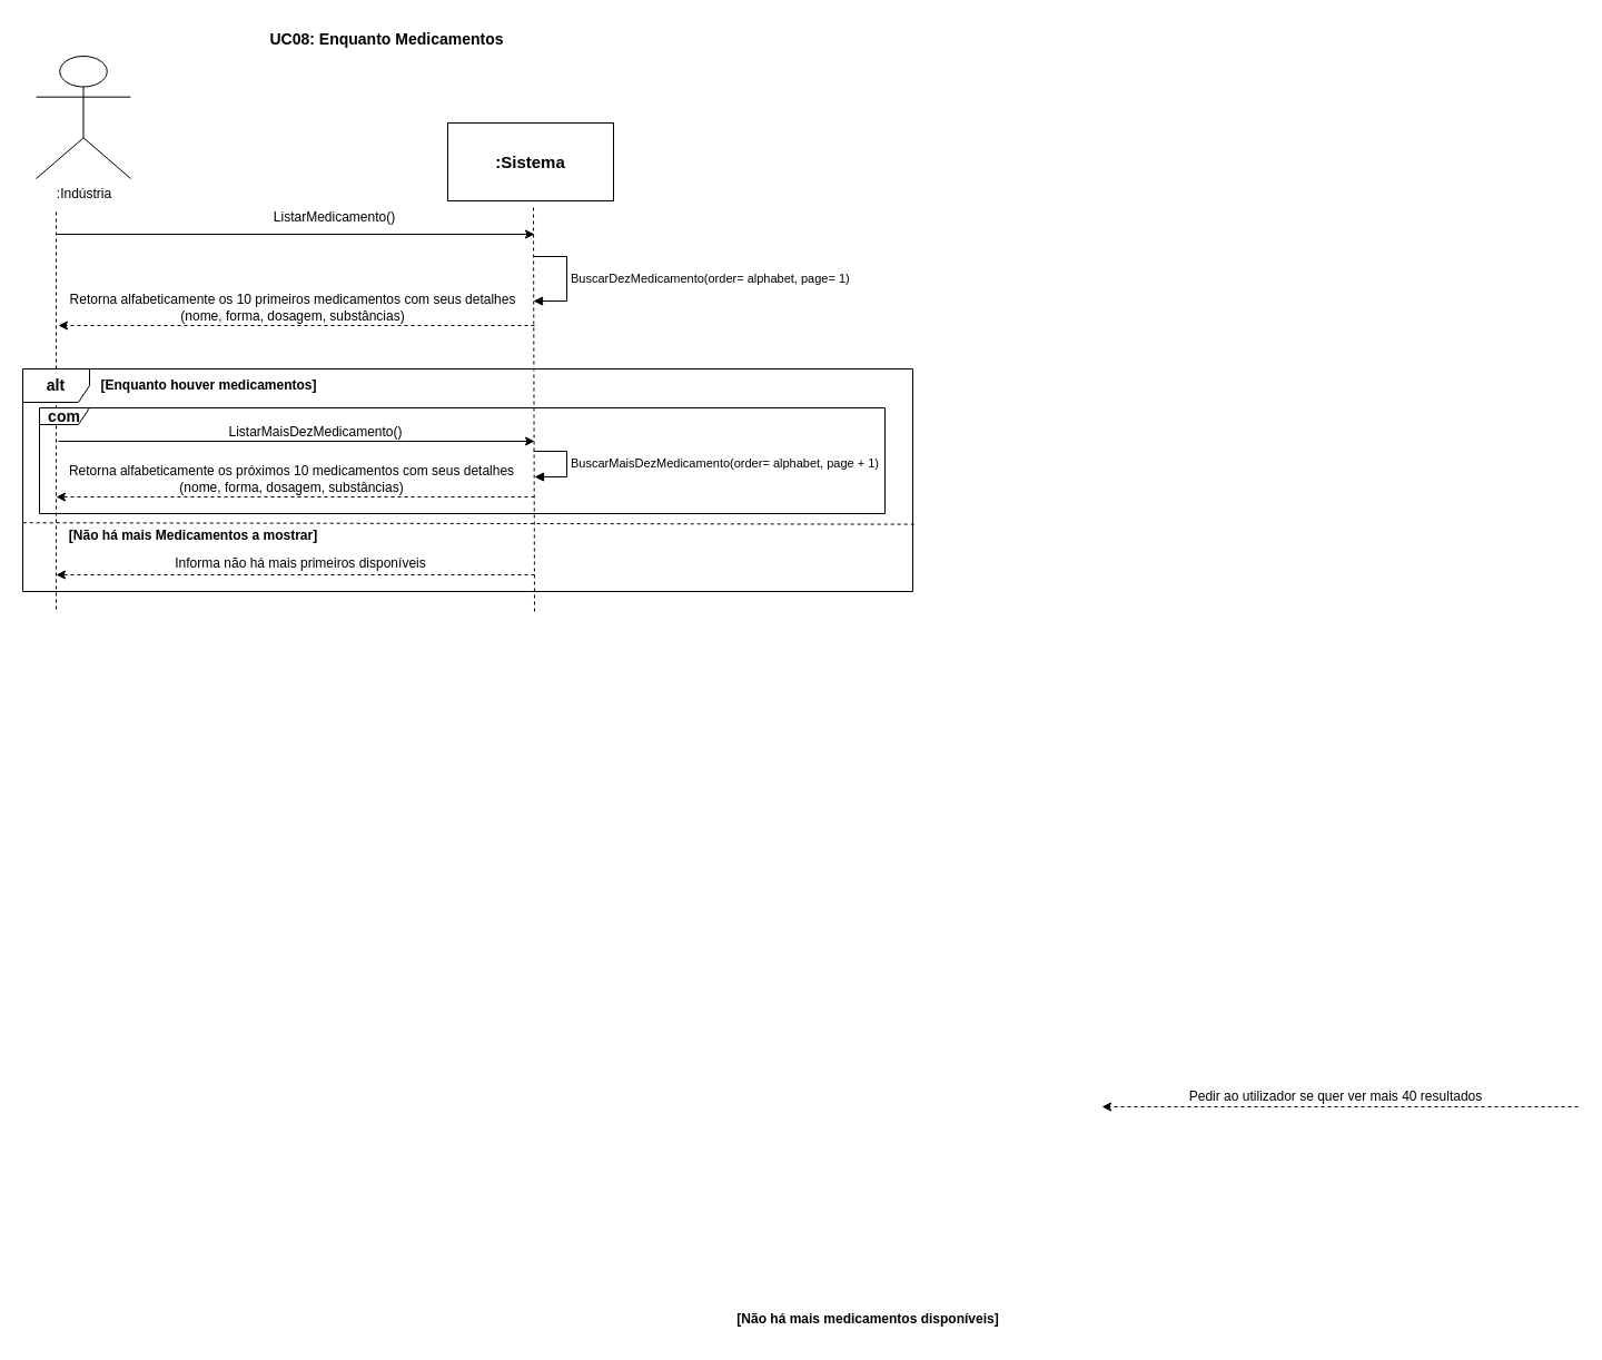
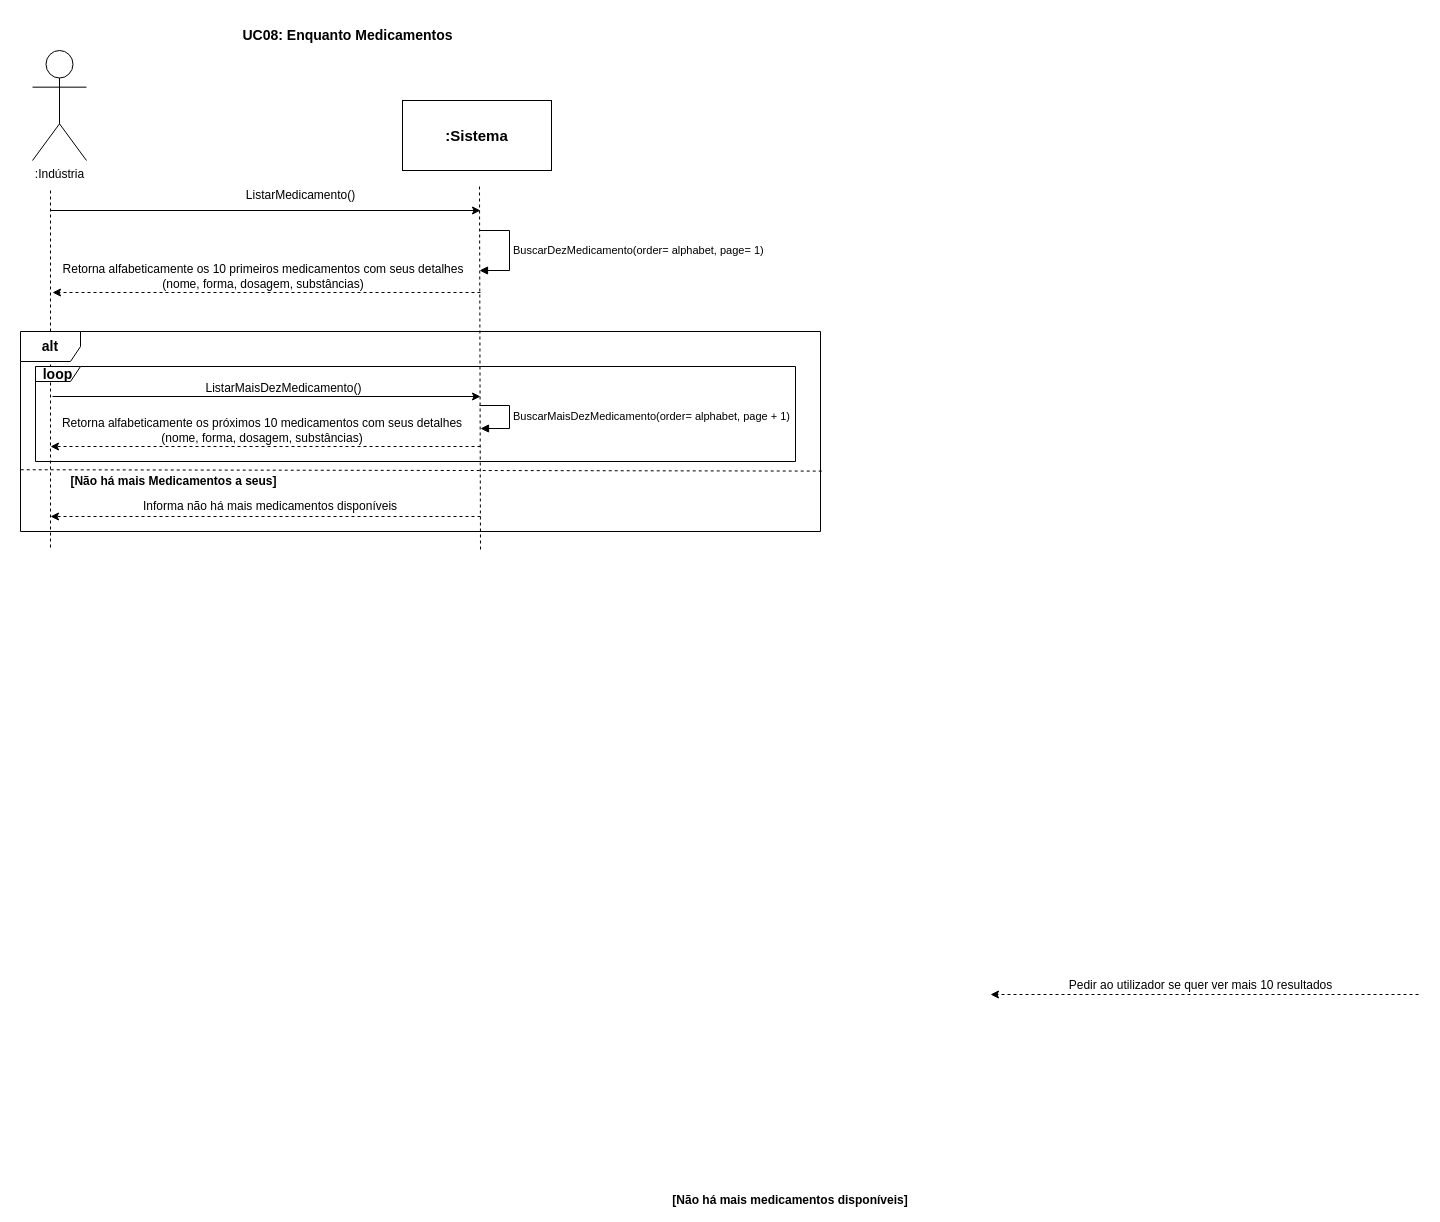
  <mxCell id="0" />
  <mxCell id="1" parent="0" />
  <mxCell id="2" value="UC08: Enquanto Medicamentos" style="text;html=1;strokeColor=none;fillColor=none;align=center;verticalAlign=middle;whiteSpace=wrap;rounded=0;fontSize=14;fontStyle=1" parent="1" vertex="1"><mxGeometry x="234" y="20" width="227" height="30" as="geometry" /></mxCell>
- <mxCell id="3" value=":Indústria" style="shape=umlActor;verticalLabelPosition=bottom;verticalAlign=top;html=1;outlineConnect=0;" parent="1" vertex="1"><mxGeometry x="32" y="50" width="85" height="110" as="geometry" /></mxCell>
- <mxCell id="4" value=":Sistema" style="rounded=0;whiteSpace=wrap;html=1;strokeWidth=1;fontSize=15;fontStyle=1" parent="1" vertex="1"><mxGeometry x="402" y="110" width="149" height="70" as="geometry" /></mxCell>
+ <mxCell id="3" value=":Indústria" style="shape=umlActor;verticalLabelPosition=bottom;verticalAlign=top;html=1;outlineConnect=0;" parent="1" vertex="1"><mxGeometry x="32" y="50" width="54" height="110" as="geometry" /></mxCell>
+ <mxCell id="4" value=":Sistema" style="rounded=0;whiteSpace=wrap;html=1;strokeWidth=1;fontSize=15;fontStyle=1" parent="1" vertex="1"><mxGeometry x="402" y="100" width="149" height="70" as="geometry" /></mxCell>
  <mxCell id="5" value="" style="endArrow=none;dashed=1;html=1;rounded=0;" parent="1" edge="1"><mxGeometry width="50" height="50" relative="1" as="geometry"><mxPoint x="50" y="190" as="sourcePoint" /><mxPoint x="50" y="550" as="targetPoint" /></mxGeometry></mxCell>
  <mxCell id="6" value="" style="endArrow=none;dashed=1;html=1;rounded=0;" parent="1" edge="1"><mxGeometry width="50" height="50" relative="1" as="geometry"><mxPoint x="479" y="186" as="sourcePoint" /><mxPoint x="480" y="550" as="targetPoint" /></mxGeometry></mxCell>
  <mxCell id="7" value="" style="endArrow=classic;html=1;rounded=0;" parent="1" edge="1"><mxGeometry width="50" height="50" relative="1" as="geometry"><mxPoint x="50" y="210" as="sourcePoint" /><mxPoint x="480" y="210" as="targetPoint" /></mxGeometry></mxCell>
  <mxCell id="8" value="ListarMedicamento()" style="text;html=1;strokeColor=none;fillColor=none;align=center;verticalAlign=middle;whiteSpace=wrap;rounded=0;" parent="1" vertex="1"><mxGeometry x="231" y="180" width="139" height="30" as="geometry" /></mxCell>
  <mxCell id="9" value="" style="endArrow=classic;html=1;rounded=0;dashed=1;" parent="1" edge="1"><mxGeometry width="50" height="50" relative="1" as="geometry"><mxPoint x="480" y="292" as="sourcePoint" /><mxPoint x="52" y="292" as="targetPoint" /></mxGeometry></mxCell>
  <mxCell id="10" value="Retorna alfabeticamente os 10 primeiros medicamentos com seus detalhes (nome, forma, dosagem, substâncias)" style="text;html=1;strokeColor=none;fillColor=none;align=center;verticalAlign=middle;whiteSpace=wrap;rounded=0;" parent="1" vertex="1"><mxGeometry x="58" y="252" width="410" height="48" as="geometry" /></mxCell>
  <mxCell id="11" value="&lt;b&gt;&lt;font style=&quot;font-size: 14px;&quot;&gt;alt&lt;/font&gt;&lt;/b&gt;" style="shape=umlFrame;whiteSpace=wrap;html=1;pointerEvents=0;" parent="1" vertex="1"><mxGeometry x="20" y="331" width="800" height="200" as="geometry" /></mxCell>
- <mxCell id="12" value="[Não há mais medicamentos disponíveis]" style="text;html=1;strokeColor=none;fillColor=none;align=center;verticalAlign=middle;whiteSpace=wrap;rounded=0;fontStyle=1;fontSize=12;" parent="1" vertex="1"><mxGeometry x="660" y="1170" width="240" height="30" as="geometry" /></mxCell>
+ <mxCell id="12" value="[Não há mais medicamentos disponíveis]" style="text;html=1;strokeColor=none;fillColor=none;align=center;verticalAlign=middle;whiteSpace=wrap;rounded=0;fontStyle=1;fontSize=12;" parent="1" vertex="1"><mxGeometry x="670" y="1185" width="240" height="30" as="geometry" /></mxCell>
  <mxCell id="13" value="" style="endArrow=classic;html=1;rounded=0;" parent="1" edge="1"><mxGeometry width="50" height="50" relative="1" as="geometry"><mxPoint x="52" y="396" as="sourcePoint" /><mxPoint x="480" y="396" as="targetPoint" /></mxGeometry></mxCell>
  <mxCell id="14" value="ListarMaisDezMedicamento()" style="text;html=1;strokeColor=none;fillColor=none;align=center;verticalAlign=middle;whiteSpace=wrap;rounded=0;" parent="1" vertex="1"><mxGeometry x="182" y="373" width="203" height="30" as="geometry" /></mxCell>
  <mxCell id="15" value="" style="endArrow=classic;html=1;rounded=0;dashed=1;" parent="1" edge="1"><mxGeometry width="50" height="50" relative="1" as="geometry"><mxPoint x="480" y="446" as="sourcePoint" /><mxPoint x="50" y="446" as="targetPoint" /></mxGeometry></mxCell>
  <mxCell id="16" value="BuscarMaisDezMedicamento(order= alphabet, page + 1)" style="html=1;align=left;spacingLeft=2;endArrow=block;rounded=0;edgeStyle=orthogonalEdgeStyle;curved=0;rounded=0;" parent="1" edge="1"><mxGeometry relative="1" as="geometry"><mxPoint x="479" y="405" as="sourcePoint" /><Array as="points"><mxPoint x="509" y="405" /><mxPoint x="509" y="428" /></Array><mxPoint x="480" y="428" as="targetPoint" /></mxGeometry></mxCell>
  <mxCell id="17" value="BuscarDezMedicamento(order= alphabet, page= 1)" style="html=1;align=left;spacingLeft=2;endArrow=block;rounded=0;edgeStyle=orthogonalEdgeStyle;curved=0;rounded=0;" parent="1" edge="1"><mxGeometry relative="1" as="geometry"><mxPoint x="479" y="230" as="sourcePoint" /><Array as="points"><mxPoint x="509" y="230" /><mxPoint x="509" y="270" /><mxPoint x="484" y="270" /></Array><mxPoint x="479" y="270" as="targetPoint" /><mxPoint as="offset" /></mxGeometry></mxCell>
- <mxCell id="18" value="[Enquanto houver medicamentos]" style="text;html=1;strokeColor=none;fillColor=none;align=center;verticalAlign=middle;whiteSpace=wrap;rounded=0;fontStyle=1;fontSize=12;" parent="1" vertex="1"><mxGeometry x="85" y="331" width="205" height="30" as="geometry" /></mxCell>
- <mxCell id="19" value="&lt;b&gt;&lt;font style=&quot;font-size: 14px;&quot;&gt;com&lt;/font&gt;&lt;/b&gt;" style="shape=umlFrame;whiteSpace=wrap;html=1;pointerEvents=0;width=45;height=15;" parent="1" vertex="1"><mxGeometry x="35" y="366" width="760" height="95" as="geometry" /></mxCell>
+ <mxCell id="19" value="&lt;b&gt;&lt;font style=&quot;font-size: 14px;&quot;&gt;loop&lt;/font&gt;&lt;/b&gt;" style="shape=umlFrame;whiteSpace=wrap;html=1;pointerEvents=0;width=45;height=15;" parent="1" vertex="1"><mxGeometry x="35" y="366" width="760" height="95" as="geometry" /></mxCell>
  <mxCell id="20" value="" style="endArrow=none;dashed=1;html=1;rounded=0;exitX=-0.001;exitY=0.557;exitDx=0;exitDy=0;exitPerimeter=0;entryX=1.002;entryY=0.698;entryDx=0;entryDy=0;entryPerimeter=0;" parent="1" target="11" edge="1"><mxGeometry width="50" height="50" relative="1" as="geometry"><mxPoint x="20.215" y="469.25" as="sourcePoint" /><mxPoint x="805.215" y="469.75" as="targetPoint" /></mxGeometry></mxCell>
- <mxCell id="21" value="Informa não há mais primeiros disponíveis" style="text;html=1;strokeColor=none;fillColor=none;align=center;verticalAlign=middle;whiteSpace=wrap;rounded=0;" parent="1" vertex="1"><mxGeometry x="140" y="496" width="260" height="20" as="geometry" /></mxCell>
+ <mxCell id="21" value="Informa não há mais medicamentos disponíveis" style="text;html=1;strokeColor=none;fillColor=none;align=center;verticalAlign=middle;whiteSpace=wrap;rounded=0;" parent="1" vertex="1"><mxGeometry x="140" y="496" width="260" height="20" as="geometry" /></mxCell>
  <mxCell id="22" value="" style="endArrow=classic;html=1;rounded=0;dashed=1;" parent="1" edge="1"><mxGeometry width="50" height="50" relative="1" as="geometry"><mxPoint x="480" y="516" as="sourcePoint" /><mxPoint x="50" y="516" as="targetPoint" /></mxGeometry></mxCell>
  <mxCell id="23" value="" style="endArrow=classic;html=1;rounded=0;dashed=1;" edge="1" parent="1"><mxGeometry width="50" height="50" relative="1" as="geometry"><mxPoint x="1418" y="994" as="sourcePoint" /><mxPoint x="990" y="994" as="targetPoint" /></mxGeometry></mxCell>
- <mxCell id="24" value="Pedir ao utilizador se quer ver mais 40 resultados" style="text;html=1;strokeColor=none;fillColor=none;align=center;verticalAlign=middle;whiteSpace=wrap;rounded=0;" vertex="1" parent="1"><mxGeometry x="1048" y="970" width="305" height="30" as="geometry" /></mxCell>
+ <mxCell id="24" value="Pedir ao utilizador se quer ver mais 10 resultados" style="text;html=1;strokeColor=none;fillColor=none;align=center;verticalAlign=middle;whiteSpace=wrap;rounded=0;" vertex="1" parent="1"><mxGeometry x="1048" y="970" width="305" height="30" as="geometry" /></mxCell>
  <mxCell id="25" value="Retorna alfabeticamente os próximos 10 medicamentos com seus detalhes (nome, forma, dosagem, substâncias)" style="text;html=1;strokeColor=none;fillColor=none;align=center;verticalAlign=middle;whiteSpace=wrap;rounded=0;" vertex="1" parent="1"><mxGeometry x="57" y="406" width="410" height="48" as="geometry" /></mxCell>
- <mxCell id="26" value="[Não há mais Medicamentos a mostrar]" style="text;html=1;strokeColor=none;fillColor=none;align=center;verticalAlign=middle;whiteSpace=wrap;rounded=0;fontStyle=1;fontSize=12;" vertex="1" parent="1"><mxGeometry x="57" y="466" width="233" height="30" as="geometry" /></mxCell>
+ <mxCell id="26" value="[Não há mais Medicamentos a seus]" style="text;html=1;strokeColor=none;fillColor=none;align=center;verticalAlign=middle;whiteSpace=wrap;rounded=0;fontStyle=1;fontSize=12;" vertex="1" parent="1"><mxGeometry x="57" y="466" width="233" height="30" as="geometry" /></mxCell>
